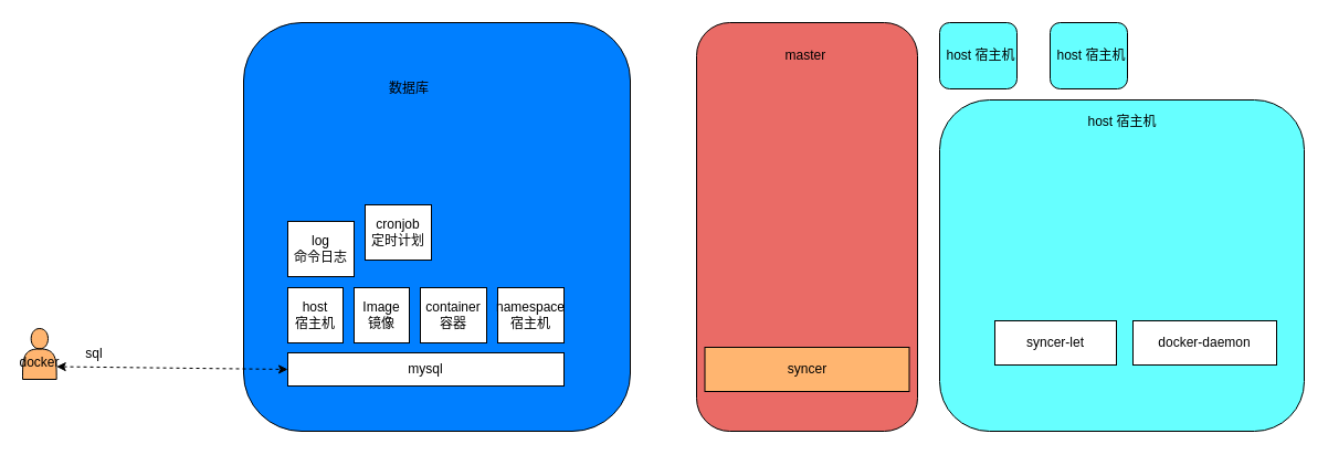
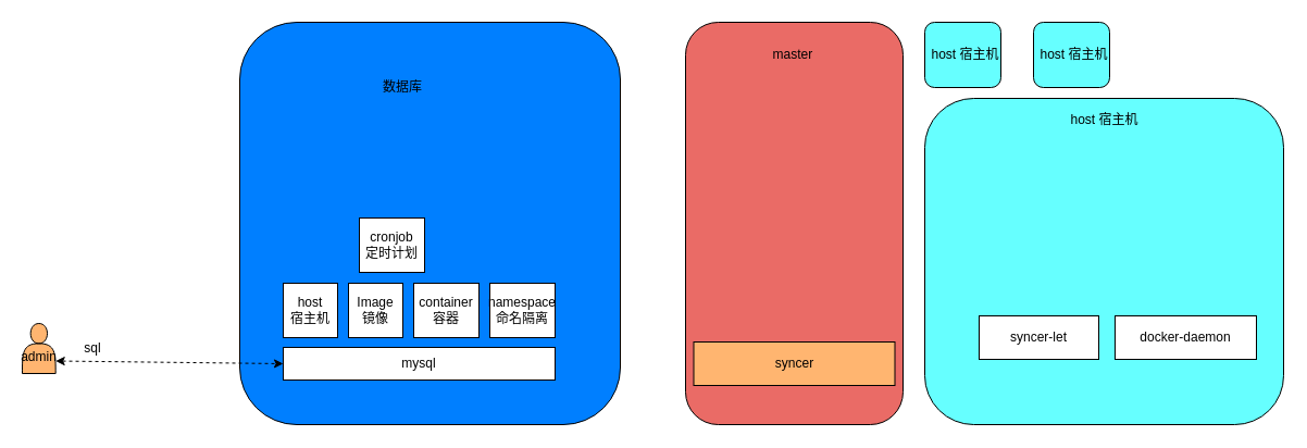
  <mxCell id="0" />
  <mxCell id="1" parent="0" />
  <mxCell id="2" value="" style="rounded=1;whiteSpace=wrap;html=1;fillColor=#EA6B66;" vertex="1" parent="1"><mxGeometry x="630" y="20" width="200" height="370" as="geometry" /></mxCell>
  <mxCell id="3" value="" style="rounded=1;whiteSpace=wrap;html=1;fillColor=#66FFFF;" vertex="1" parent="1"><mxGeometry x="850" y="90" width="330" height="300" as="geometry" /></mxCell>
  <mxCell id="4" value="" style="rounded=1;whiteSpace=wrap;html=1;fillColor=#007FFF;" vertex="1" parent="1"><mxGeometry x="220" y="20" width="350" height="370" as="geometry" /></mxCell>
  <mxCell id="5" value="mysql" style="rounded=0;whiteSpace=wrap;html=1;" vertex="1" parent="1"><mxGeometry x="260" y="319" width="250" height="30" as="geometry" /></mxCell>
  <mxCell id="6" value="host&lt;br&gt;宿主机" style="rounded=0;whiteSpace=wrap;html=1;" vertex="1" parent="1"><mxGeometry x="260" y="260" width="50" height="50" as="geometry" /></mxCell>
  <mxCell id="7" value="Image&lt;br&gt;镜像" style="rounded=0;whiteSpace=wrap;html=1;" vertex="1" parent="1"><mxGeometry x="320" y="260" width="50" height="50" as="geometry" /></mxCell>
  <mxCell id="8" value="container&lt;br&gt;容器" style="rounded=0;whiteSpace=wrap;html=1;" vertex="1" parent="1"><mxGeometry x="380" y="260" width="60" height="50" as="geometry" /></mxCell>
- <mxCell id="9" value="namespace&lt;br&gt;宿主机" style="rounded=0;whiteSpace=wrap;html=1;" vertex="1" parent="1"><mxGeometry x="450" y="260" width="60" height="50" as="geometry" /></mxCell>
+ <mxCell id="9" value="namespace&lt;br&gt;命名隔离" style="rounded=0;whiteSpace=wrap;html=1;" vertex="1" parent="1"><mxGeometry x="450" y="260" width="60" height="50" as="geometry" /></mxCell>
  <mxCell id="10" value="" style="endArrow=classic;startArrow=classic;html=1;entryX=0;entryY=0.5;entryDx=0;entryDy=0;exitX=1;exitY=0.75;exitDx=0;exitDy=0;dashed=1;" edge="1" parent="1" source="12" target="5"><mxGeometry width="50" height="50" relative="1" as="geometry"><mxPoint x="-90" y="334" as="sourcePoint" /><mxPoint x="200" y="310" as="targetPoint" /></mxGeometry></mxCell>
  <mxCell id="11" value="sql" style="text;html=1;strokeColor=none;fillColor=none;align=center;verticalAlign=middle;whiteSpace=wrap;rounded=0;" vertex="1" parent="1"><mxGeometry x="65" y="310" width="40" height="20" as="geometry" /></mxCell>
- <mxCell id="12" value="&lt;br&gt;docker" style="shape=actor;whiteSpace=wrap;html=1;fillColor=#FFB570;" vertex="1" parent="1"><mxGeometry x="20" y="297" width="30.67" height="46" as="geometry" /></mxCell>
+ <mxCell id="12" value="&lt;br&gt;admin" style="shape=actor;whiteSpace=wrap;html=1;fillColor=#FFB570;" vertex="1" parent="1"><mxGeometry x="20" y="297" width="30.67" height="46" as="geometry" /></mxCell>
  <mxCell id="13" value="syncer" style="rounded=0;whiteSpace=wrap;html=1;fillColor=#ffb570;" vertex="1" parent="1"><mxGeometry x="637.5" y="314" width="185" height="40" as="geometry" /></mxCell>
  <mxCell id="14" value="syncer-let" style="rounded=0;whiteSpace=wrap;html=1;" vertex="1" parent="1"><mxGeometry x="900" y="290" width="110" height="40" as="geometry" /></mxCell>
  <mxCell id="15" value="数据库" style="text;html=1;strokeColor=none;fillColor=none;align=center;verticalAlign=middle;whiteSpace=wrap;rounded=0;" vertex="1" parent="1"><mxGeometry x="350" y="70" width="40" height="20" as="geometry" /></mxCell>
  <mxCell id="16" value="docker-daemon" style="rounded=0;whiteSpace=wrap;html=1;" vertex="1" parent="1"><mxGeometry x="1025" y="290" width="130" height="40" as="geometry" /></mxCell>
  <mxCell id="17" value="host&amp;nbsp;宿主机" style="text;html=1;strokeColor=none;fillColor=none;align=center;verticalAlign=middle;whiteSpace=wrap;rounded=0;" vertex="1" parent="1"><mxGeometry x="977.5" y="100" width="75" height="20" as="geometry" /></mxCell>
  <mxCell id="18" value="" style="rounded=1;whiteSpace=wrap;html=1;fillColor=#66FFFF;" vertex="1" parent="1"><mxGeometry x="850" y="20" width="70" height="60" as="geometry" /></mxCell>
  <mxCell id="19" value="" style="rounded=1;whiteSpace=wrap;html=1;fillColor=#66FFFF;" vertex="1" parent="1"><mxGeometry x="950" y="20" width="70" height="60" as="geometry" /></mxCell>
  <mxCell id="20" value="host&amp;nbsp;宿主机" style="text;html=1;strokeColor=none;fillColor=none;align=center;verticalAlign=middle;whiteSpace=wrap;rounded=0;" vertex="1" parent="1"><mxGeometry x="850" y="40" width="75" height="20" as="geometry" /></mxCell>
  <mxCell id="21" value="host&amp;nbsp;宿主机" style="text;html=1;strokeColor=none;fillColor=none;align=center;verticalAlign=middle;whiteSpace=wrap;rounded=0;" vertex="1" parent="1"><mxGeometry x="950" y="40" width="75" height="20" as="geometry" /></mxCell>
  <mxCell id="22" value="master&amp;nbsp;" style="text;html=1;strokeColor=none;fillColor=none;align=center;verticalAlign=middle;whiteSpace=wrap;rounded=0;" vertex="1" parent="1"><mxGeometry x="692.5" y="40" width="75" height="20" as="geometry" /></mxCell>
- <mxCell id="23" value="log&lt;br&gt;命令日志" style="rounded=0;whiteSpace=wrap;html=1;" vertex="1" parent="1"><mxGeometry x="260" y="200" width="60" height="50" as="geometry" /></mxCell>
- <mxCell id="24" value="cronjob&lt;br&gt;定时计划" style="rounded=0;whiteSpace=wrap;html=1;" vertex="1" parent="1"><mxGeometry x="330" y="185" width="60" height="50" as="geometry" /></mxCell>
+ <mxCell id="24" value="cronjob&lt;br&gt;定时计划" style="rounded=0;whiteSpace=wrap;html=1;" vertex="1" parent="1"><mxGeometry x="330" y="200" width="60" height="50" as="geometry" /></mxCell>
